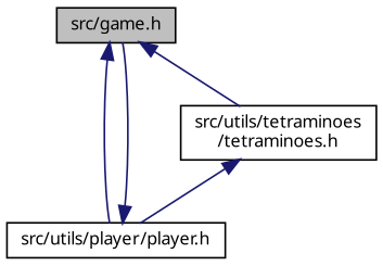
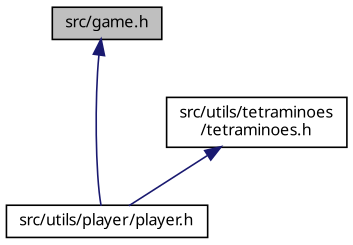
  digraph {
    fontname="Noto Sans"
    node [color=black fillcolor=white fontname="Noto Sans" fontsize=10 shape=record style=filled]
    edge [color=midnightblue dir=back fontname="Noto Sans" fontsize=10 labelfontname=Helvetica labelfontsize=10 style=solid]
    n1 [fillcolor=grey75 fontcolor=black height=0.2 label="src/game.h" width=0.4]
    n2 [height=0.2 label="src/utils/player/player.h" width=0.4]
    n3 [height=0.2 label="src/utils/tetraminoes\l/tetraminoes.h" width=0.4]
    n1 -> n2
-   n1 -> n3
-   n2 -> n1
    n3 -> n2
  }
